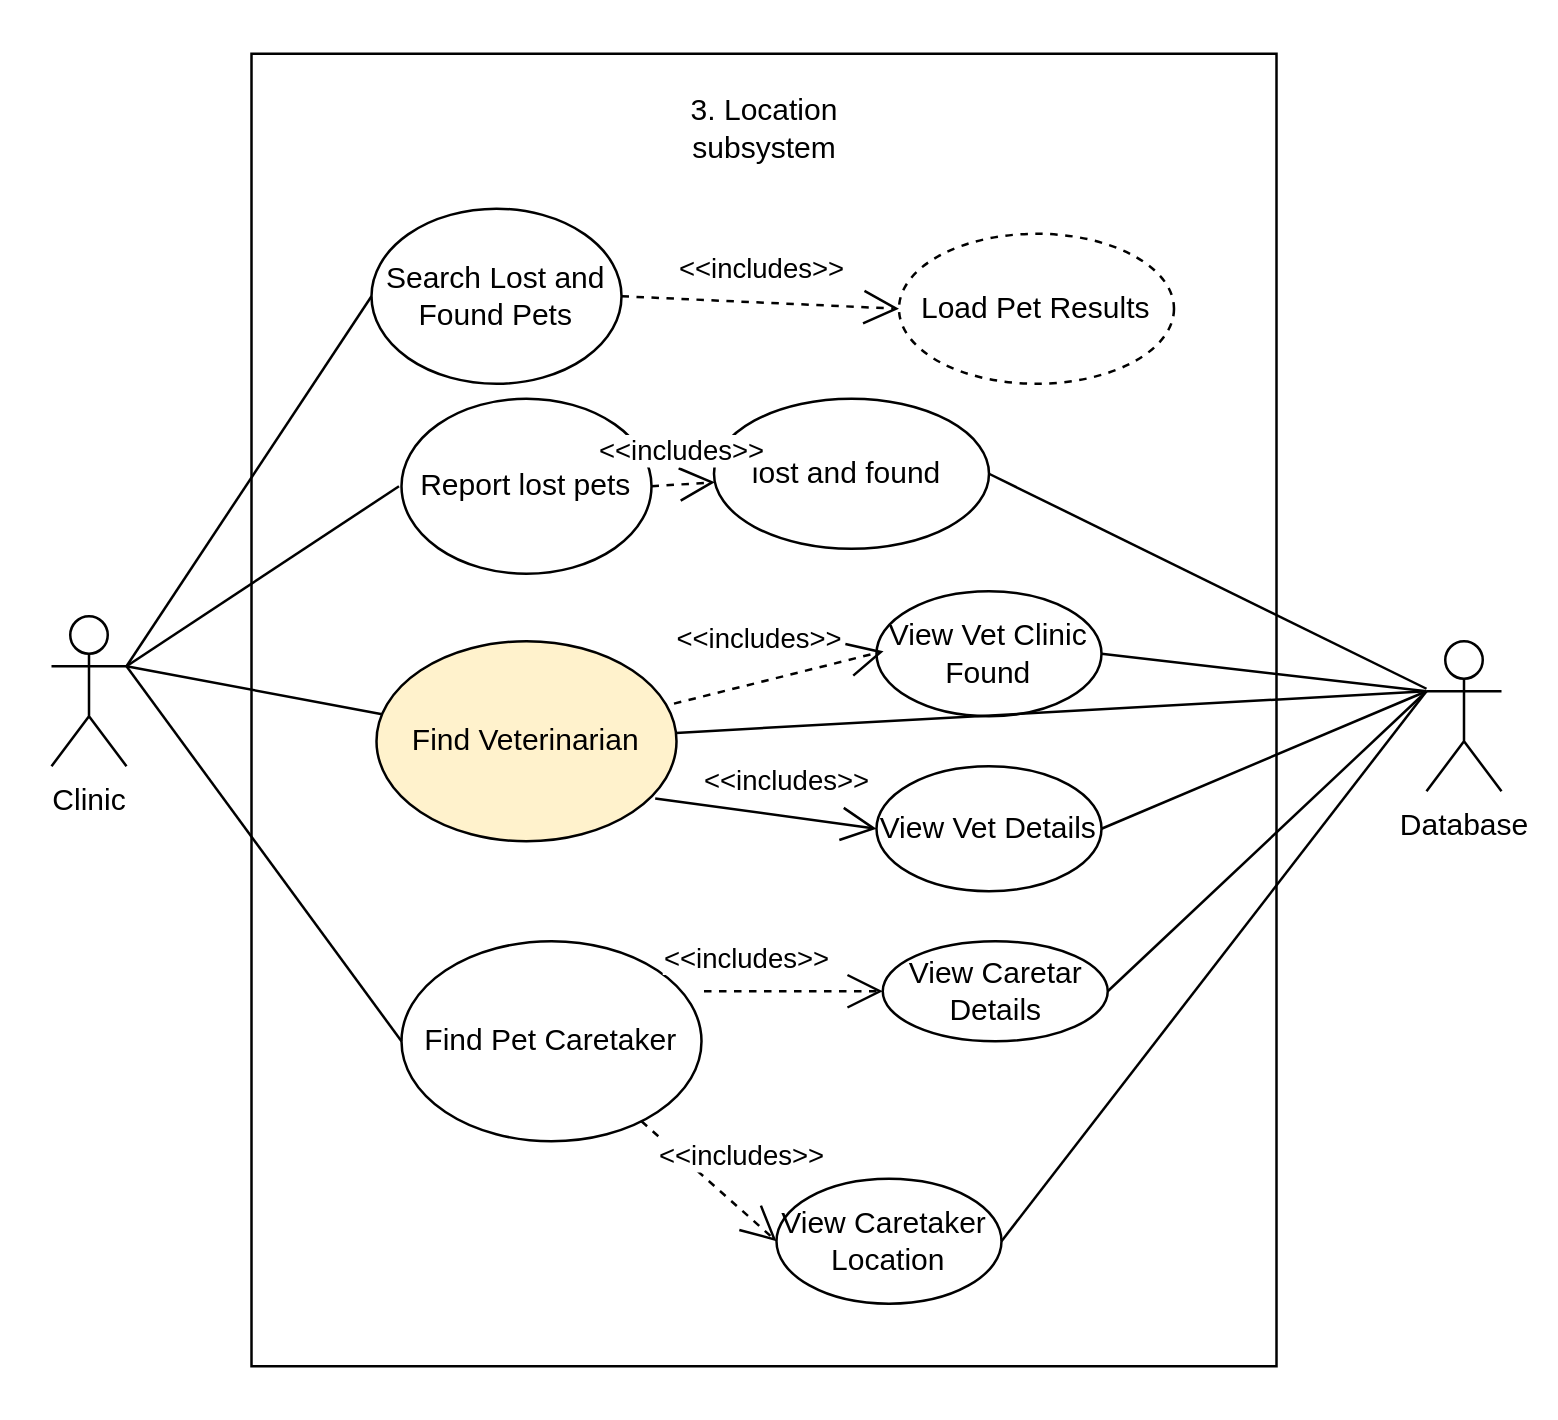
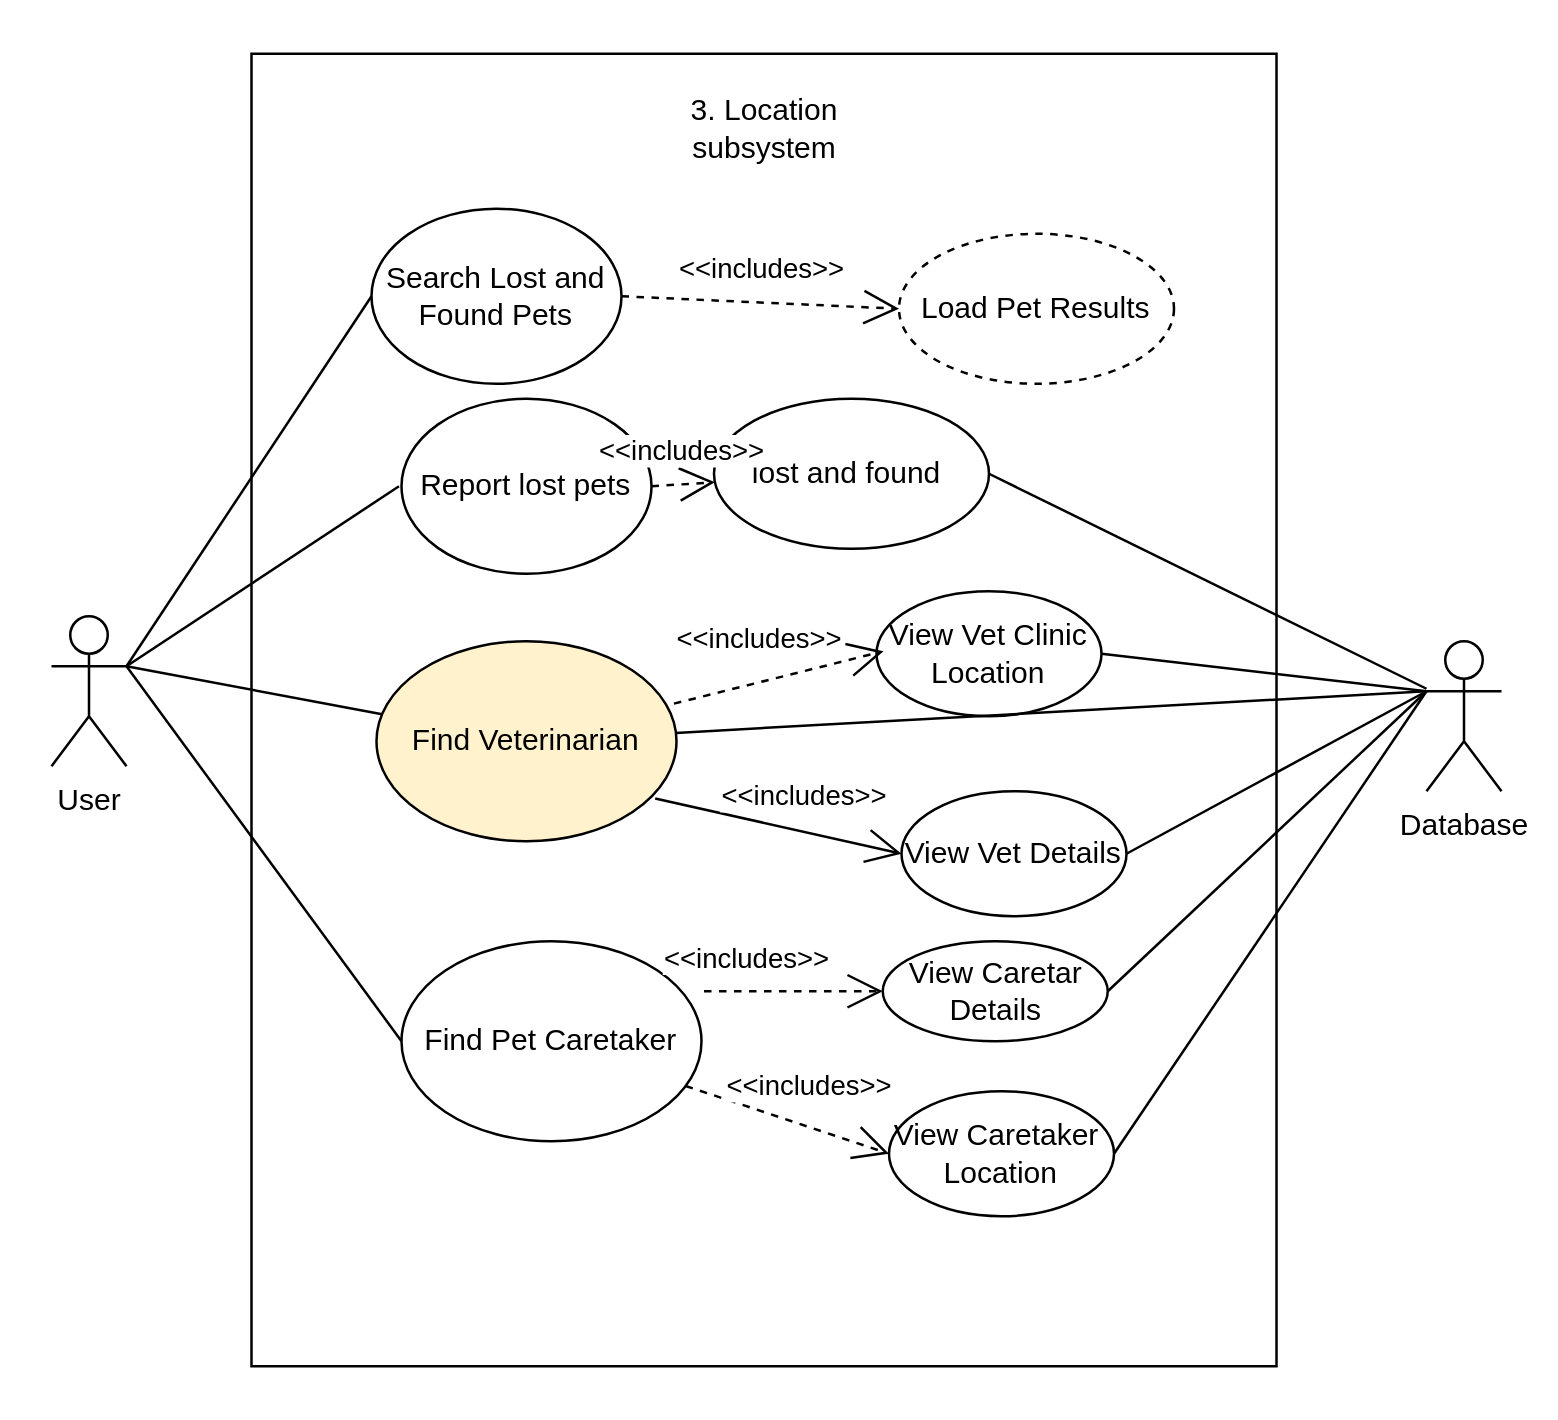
  <mxCell id="0" />
  <mxCell id="1" parent="0" />
  <mxCell id="2" value="" style="rounded=0;whiteSpace=wrap;html=1;" vertex="1" parent="1"><mxGeometry x="100.002" y="20.996" width="410" height="525" as="geometry" /></mxCell>
  <mxCell id="3" value="Search Lost and Found Pets" style="ellipse;whiteSpace=wrap;html=1;" vertex="1" parent="1"><mxGeometry x="148.002" y="82.996" width="100" height="70" as="geometry" /></mxCell>
  <mxCell id="4" value="Find Veterinarian" style="ellipse;whiteSpace=wrap;html=1;fillColor=#fff2cc;" vertex="1" parent="1"><mxGeometry x="150.002" y="255.996" width="120" height="80" as="geometry" /></mxCell>
  <mxCell id="5" value="Database" style="shape=umlActor;verticalLabelPosition=bottom;verticalAlign=top;html=1;outlineConnect=0;" vertex="1" parent="1"><mxGeometry x="570.002" y="255.996" width="30" height="60" as="geometry" /></mxCell>
  <mxCell id="6" value="" style="endArrow=none;html=1;rounded=0;" edge="1" parent="1" target="4"><mxGeometry width="50" height="50" relative="1" as="geometry"><mxPoint x="50.002" y="265.996" as="sourcePoint" /><mxPoint x="270.002" y="195.996" as="targetPoint" /></mxGeometry></mxCell>
  <mxCell id="7" value="3. Location subsystem" style="text;html=1;align=center;verticalAlign=middle;whiteSpace=wrap;rounded=0;" vertex="1" parent="1"><mxGeometry x="266.502" y="35.996" width="77" height="30" as="geometry" /></mxCell>
  <mxCell id="8" value="Load Pet Results" style="ellipse;whiteSpace=wrap;html=1;dashed=1;" vertex="1" parent="1"><mxGeometry x="359.002" y="92.996" width="110" height="60" as="geometry" /></mxCell>
- <mxCell id="9" value="View Vet Clinic Found" style="ellipse;whiteSpace=wrap;html=1;" vertex="1" parent="1"><mxGeometry x="350.002" y="235.996" width="90" height="50" as="geometry" /></mxCell>
- <mxCell id="10" value="View Vet Details" style="ellipse;whiteSpace=wrap;html=1;" vertex="1" parent="1"><mxGeometry x="350.002" y="305.996" width="90" height="50" as="geometry" /></mxCell>
+ <mxCell id="9" value="View Vet Clinic Location" style="ellipse;whiteSpace=wrap;html=1;" vertex="1" parent="1"><mxGeometry x="350.002" y="235.996" width="90" height="50" as="geometry" /></mxCell>
+ <mxCell id="10" value="View Vet Details" style="ellipse;whiteSpace=wrap;html=1;" vertex="1" parent="1"><mxGeometry x="360.002" y="315.996" width="90" height="50" as="geometry" /></mxCell>
  <mxCell id="11" value="&amp;lt;&amp;lt;includes&amp;gt;&amp;gt;" style="endArrow=open;endSize=12;dashed=1;html=1;rounded=0;exitX=1;exitY=0.5;exitDx=0;exitDy=0;entryX=0;entryY=0.5;entryDx=0;entryDy=0;" edge="1" parent="1" source="3" target="8"><mxGeometry x="-0.012" y="13" width="160" relative="1" as="geometry"><mxPoint x="320.002" y="125.996" as="sourcePoint" /><mxPoint x="350.002" y="155.996" as="targetPoint" /><mxPoint as="offset" /></mxGeometry></mxCell>
  <mxCell id="12" value="&amp;lt;&amp;lt;includes&amp;gt;&amp;gt;" style="endArrow=open;endSize=12;dashed=1;html=1;rounded=0;entryX=0;entryY=0.5;entryDx=0;entryDy=0;" edge="1" parent="1"><mxGeometry x="-0.095" y="17" width="160" relative="1" as="geometry"><mxPoint x="269.002" y="280.951" as="sourcePoint" /><mxPoint x="352.822" y="259.996" as="targetPoint" /><mxPoint as="offset" /></mxGeometry></mxCell>
  <mxCell id="13" value="&amp;lt;&amp;lt;includes&amp;gt;&amp;gt;" style="endArrow=open;endSize=12;dashed=0;html=1;rounded=0;exitX=0.929;exitY=0.786;exitDx=0;exitDy=0;exitPerimeter=0;entryX=0;entryY=0.5;entryDx=0;entryDy=0;" edge="1" parent="1" source="4" target="10"><mxGeometry x="0.144" y="14" width="160" relative="1" as="geometry"><mxPoint x="320.002" y="225.996" as="sourcePoint" /><mxPoint x="350.002" y="355.996" as="targetPoint" /><mxPoint as="offset" /></mxGeometry></mxCell>
  <mxCell id="14" value="" style="endArrow=none;html=1;rounded=0;entryX=0;entryY=0.5;entryDx=0;entryDy=0;" edge="1" parent="1" target="3"><mxGeometry width="50" height="50" relative="1" as="geometry"><mxPoint x="50.002" y="265.996" as="sourcePoint" /><mxPoint x="160.002" y="225.996" as="targetPoint" /></mxGeometry></mxCell>
  <mxCell id="15" value="Find Pet Caretaker" style="ellipse;whiteSpace=wrap;html=1;" vertex="1" parent="1"><mxGeometry x="160.002" y="375.996" width="120" height="80" as="geometry" /></mxCell>
  <mxCell id="16" value="View Caretar Details" style="ellipse;whiteSpace=wrap;html=1;" vertex="1" parent="1"><mxGeometry x="352.502" y="375.996" width="90" height="40" as="geometry" /></mxCell>
- <mxCell id="17" value="View Caretaker&amp;nbsp;&lt;div&gt;Location&lt;/div&gt;" style="ellipse;whiteSpace=wrap;html=1;" vertex="1" parent="1"><mxGeometry x="310.002" y="470.996" width="90" height="50" as="geometry" /></mxCell>
+ <mxCell id="17" value="View Caretaker&amp;nbsp;&lt;div&gt;Location&lt;/div&gt;" style="ellipse;whiteSpace=wrap;html=1;" vertex="1" parent="1"><mxGeometry x="355.002" y="435.996" width="90" height="50" as="geometry" /></mxCell>
  <mxCell id="18" value="&amp;lt;&amp;lt;includes&amp;gt;&amp;gt;" style="endArrow=open;endSize=12;dashed=1;html=1;rounded=0;entryX=0;entryY=0.5;entryDx=0;entryDy=0;" edge="1" parent="1" target="16"><mxGeometry x="-0.516" y="13" width="160" relative="1" as="geometry"><mxPoint x="281.002" y="395.996" as="sourcePoint" /><mxPoint x="360.002" y="365.996" as="targetPoint" /><mxPoint as="offset" /></mxGeometry></mxCell>
  <mxCell id="19" value="&amp;lt;&amp;lt;includes&amp;gt;&amp;gt;" style="endArrow=open;endSize=12;dashed=1;html=1;rounded=0;entryX=0;entryY=0.5;entryDx=0;entryDy=0;" edge="1" parent="1" source="15" target="17"><mxGeometry x="0.091" y="16" width="160" relative="1" as="geometry"><mxPoint x="291.002" y="405.996" as="sourcePoint" /><mxPoint x="373.002" y="407.996" as="targetPoint" /><mxPoint as="offset" /></mxGeometry></mxCell>
  <mxCell id="20" value="" style="endArrow=none;html=1;rounded=0;entryX=0;entryY=0.5;entryDx=0;entryDy=0;" edge="1" parent="1" target="15"><mxGeometry width="50" height="50" relative="1" as="geometry"><mxPoint x="50.002" y="265.996" as="sourcePoint" /><mxPoint x="150.002" y="395.996" as="targetPoint" /></mxGeometry></mxCell>
- <mxCell id="21" value="Clinic" style="shape=umlActor;verticalLabelPosition=bottom;verticalAlign=top;html=1;outlineConnect=0;" vertex="1" parent="1"><mxGeometry x="20.002" y="245.996" width="30" height="60" as="geometry" /></mxCell>
+ <mxCell id="21" value="User" style="shape=umlActor;verticalLabelPosition=bottom;verticalAlign=top;html=1;outlineConnect=0;" vertex="1" parent="1"><mxGeometry x="20.002" y="245.996" width="30" height="60" as="geometry" /></mxCell>
  <mxCell id="22" value="" style="endArrow=none;html=1;rounded=0;exitX=0;exitY=0.333;exitDx=0;exitDy=0;exitPerimeter=0;" edge="1" parent="1" source="5" target="4"><mxGeometry width="50" height="50" relative="1" as="geometry"><mxPoint x="580.002" y="280.996" as="sourcePoint" /><mxPoint x="690.002" y="165.996" as="targetPoint" /></mxGeometry></mxCell>
  <mxCell id="23" value="" style="endArrow=none;html=1;rounded=0;entryX=1;entryY=0.5;entryDx=0;entryDy=0;" edge="1" parent="1" target="9"><mxGeometry width="50" height="50" relative="1" as="geometry"><mxPoint x="570.002" y="275.996" as="sourcePoint" /><mxPoint x="462.502" y="155.996" as="targetPoint" /></mxGeometry></mxCell>
  <mxCell id="24" value="" style="endArrow=none;html=1;rounded=0;entryX=1;entryY=0.5;entryDx=0;entryDy=0;" edge="1" parent="1" target="10"><mxGeometry width="50" height="50" relative="1" as="geometry"><mxPoint x="570.002" y="275.996" as="sourcePoint" /><mxPoint x="472.502" y="165.996" as="targetPoint" /></mxGeometry></mxCell>
  <mxCell id="25" value="" style="endArrow=none;html=1;rounded=0;entryX=1;entryY=0.5;entryDx=0;entryDy=0;" edge="1" parent="1" target="16"><mxGeometry width="50" height="50" relative="1" as="geometry"><mxPoint x="570.002" y="275.996" as="sourcePoint" /><mxPoint x="482.502" y="175.996" as="targetPoint" /></mxGeometry></mxCell>
  <mxCell id="26" value="" style="endArrow=none;html=1;rounded=0;entryX=1;entryY=0.5;entryDx=0;entryDy=0;" edge="1" parent="1" target="17"><mxGeometry width="50" height="50" relative="1" as="geometry"><mxPoint x="570.002" y="275.996" as="sourcePoint" /><mxPoint x="492.502" y="185.996" as="targetPoint" /></mxGeometry></mxCell>
  <mxCell id="27" value="Report lost pets" style="ellipse;whiteSpace=wrap;html=1;" vertex="1" parent="1"><mxGeometry x="160.002" y="158.996" width="100" height="70" as="geometry" /></mxCell>
  <mxCell id="28" value="" style="endArrow=none;html=1;rounded=0;exitX=1;exitY=0.333;exitDx=0;exitDy=0;exitPerimeter=0;" edge="1" parent="1" source="21"><mxGeometry width="50" height="50" relative="1" as="geometry"><mxPoint x="60" y="263" as="sourcePoint" /><mxPoint x="159" y="194" as="targetPoint" /></mxGeometry></mxCell>
  <mxCell id="29" value="lost and found&amp;nbsp;" style="ellipse;whiteSpace=wrap;html=1;" vertex="1" parent="1"><mxGeometry x="285.002" y="158.996" width="110" height="60" as="geometry" /></mxCell>
  <mxCell id="30" value="&amp;lt;&amp;lt;includes&amp;gt;&amp;gt;" style="endArrow=open;endSize=12;dashed=1;html=1;rounded=0;exitX=1;exitY=0.5;exitDx=0;exitDy=0;" edge="1" parent="1" source="27" target="29"><mxGeometry x="-0.012" y="13" width="160" relative="1" as="geometry"><mxPoint x="268" y="128" as="sourcePoint" /><mxPoint x="369" y="133" as="targetPoint" /><mxPoint as="offset" /></mxGeometry></mxCell>
  <mxCell id="31" value="" style="endArrow=none;html=1;rounded=0;entryX=1;entryY=0.5;entryDx=0;entryDy=0;" edge="1" parent="1" target="29"><mxGeometry width="50" height="50" relative="1" as="geometry"><mxPoint x="570" y="275" as="sourcePoint" /><mxPoint x="479" y="133" as="targetPoint" /></mxGeometry></mxCell>
